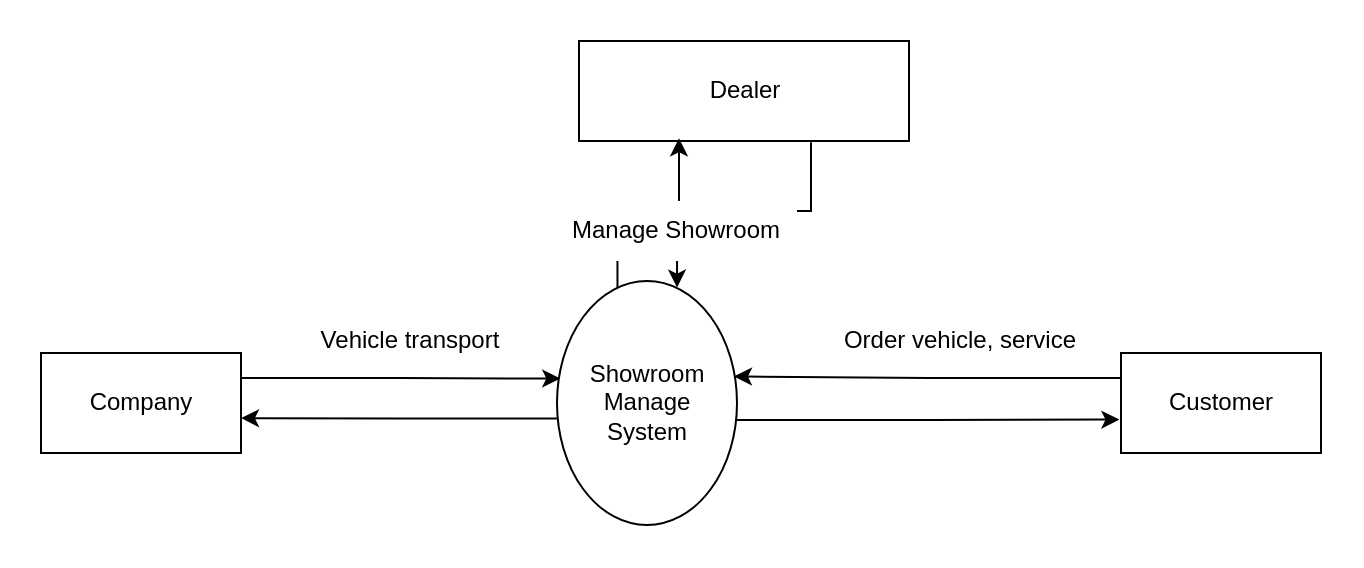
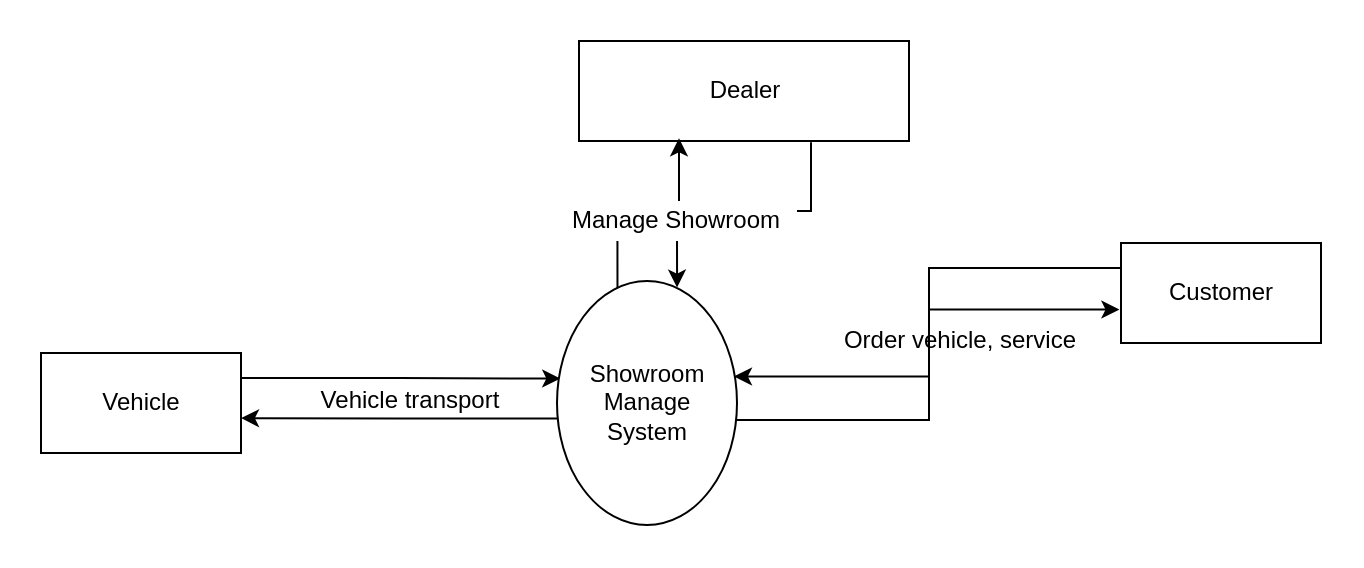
  <mxCell id="0" />
  <mxCell id="1" parent="0" />
  <mxCell id="2" style="edgeStyle=orthogonalEdgeStyle;rounded=0;orthogonalLoop=1;jettySize=auto;html=1;exitX=1;exitY=0.25;exitDx=0;exitDy=0;entryX=0.018;entryY=0.4;entryDx=0;entryDy=0;entryPerimeter=0;" parent="1" source="3" target="11" edge="1"><mxGeometry relative="1" as="geometry" /></mxCell>
- <mxCell id="3" value="Company" style="html=1;dashed=0;whitespace=wrap;" parent="1" vertex="1"><mxGeometry x="20" y="176" width="100" height="50" as="geometry" /></mxCell>
+ <mxCell id="3" value="Vehicle" style="html=1;dashed=0;whitespace=wrap;" parent="1" vertex="1"><mxGeometry x="20" y="176" width="100" height="50" as="geometry" /></mxCell>
  <mxCell id="4" style="edgeStyle=orthogonalEdgeStyle;rounded=0;orthogonalLoop=1;jettySize=auto;html=1;entryX=0.667;entryY=0.027;entryDx=0;entryDy=0;exitX=0.703;exitY=1.013;exitDx=0;exitDy=0;exitPerimeter=0;entryPerimeter=0;" parent="1" source="5" target="11" edge="1"><mxGeometry relative="1" as="geometry" /></mxCell>
  <mxCell id="5" value="Dealer" style="html=1;dashed=0;whitespace=wrap;" parent="1" vertex="1"><mxGeometry x="289" y="20" width="165" height="50" as="geometry" /></mxCell>
  <mxCell id="6" style="edgeStyle=orthogonalEdgeStyle;rounded=0;orthogonalLoop=1;jettySize=auto;html=1;exitX=0;exitY=0.25;exitDx=0;exitDy=0;entryX=0.983;entryY=0.391;entryDx=0;entryDy=0;entryPerimeter=0;" parent="1" source="7" target="11" edge="1"><mxGeometry relative="1" as="geometry"><mxPoint x="401" y="188" as="targetPoint" /></mxGeometry></mxCell>
- <mxCell id="7" value="Customer" style="html=1;dashed=0;whitespace=wrap;" parent="1" vertex="1"><mxGeometry x="560" y="176" width="100" height="50" as="geometry" /></mxCell>
+ <mxCell id="7" value="Customer" style="html=1;dashed=0;whitespace=wrap;" parent="1" vertex="1"><mxGeometry x="560" y="121" width="100" height="50" as="geometry" /></mxCell>
  <mxCell id="8" style="edgeStyle=orthogonalEdgeStyle;rounded=0;orthogonalLoop=1;jettySize=auto;html=1;entryX=1;entryY=0.651;entryDx=0;entryDy=0;entryPerimeter=0;exitX=0.003;exitY=0.564;exitDx=0;exitDy=0;exitPerimeter=0;" parent="1" source="11" target="3" edge="1"><mxGeometry relative="1" as="geometry" /></mxCell>
  <mxCell id="9" style="edgeStyle=orthogonalEdgeStyle;rounded=0;orthogonalLoop=1;jettySize=auto;html=1;entryX=-0.008;entryY=0.666;entryDx=0;entryDy=0;exitX=0.999;exitY=0.57;exitDx=0;exitDy=0;exitPerimeter=0;entryPerimeter=0;" parent="1" source="11" target="7" edge="1"><mxGeometry relative="1" as="geometry" /></mxCell>
  <mxCell id="10" style="edgeStyle=orthogonalEdgeStyle;rounded=0;orthogonalLoop=1;jettySize=auto;html=1;entryX=0.303;entryY=0.973;entryDx=0;entryDy=0;entryPerimeter=0;exitX=0.336;exitY=0.03;exitDx=0;exitDy=0;exitPerimeter=0;" parent="1" source="11" target="5" edge="1"><mxGeometry relative="1" as="geometry" /></mxCell>
  <mxCell id="11" value="Showroom&lt;br&gt;Manage&lt;br&gt;System" style="shape=ellipse;html=1;dashed=0;whitespace=wrap;aspect=fixed;perimeter=ellipsePerimeter;verticalAlign=middle;horizontal=1;" parent="1" vertex="1"><mxGeometry x="278" y="140" width="90" height="122" as="geometry" /></mxCell>
- <mxCell id="12" value="Vehicle transport" style="text;html=1;strokeColor=none;fillColor=none;align=center;verticalAlign=middle;whiteSpace=wrap;rounded=0;" parent="1" vertex="1"><mxGeometry x="150" y="160" width="110" height="20" as="geometry" /></mxCell>
+ <mxCell id="12" value="Vehicle transport" style="text;html=1;strokeColor=none;fillColor=none;align=center;verticalAlign=middle;whiteSpace=wrap;rounded=0;" parent="1" vertex="1"><mxGeometry x="150" y="190" width="110" height="20" as="geometry" /></mxCell>
  <mxCell id="13" value="Order vehicle, service" style="text;html=1;strokeColor=none;fillColor=none;align=center;verticalAlign=middle;whiteSpace=wrap;rounded=0;" parent="1" vertex="1"><mxGeometry x="420" y="160" width="120" height="20" as="geometry" /></mxCell>
- <mxCell id="14" value="Manage Showroom" style="text;html=1;strokeColor=none;fillColor=default;align=center;verticalAlign=middle;whiteSpace=wrap;rounded=0;" parent="1" vertex="1"><mxGeometry x="278" y="100" width="120" height="30" as="geometry" /></mxCell>
+ <mxCell id="14" value="Manage Showroom" style="text;html=1;strokeColor=none;fillColor=default;align=center;verticalAlign=middle;whiteSpace=wrap;rounded=0;" parent="1" vertex="1"><mxGeometry x="278" y="100" width="120" height="20" as="geometry" /></mxCell>
